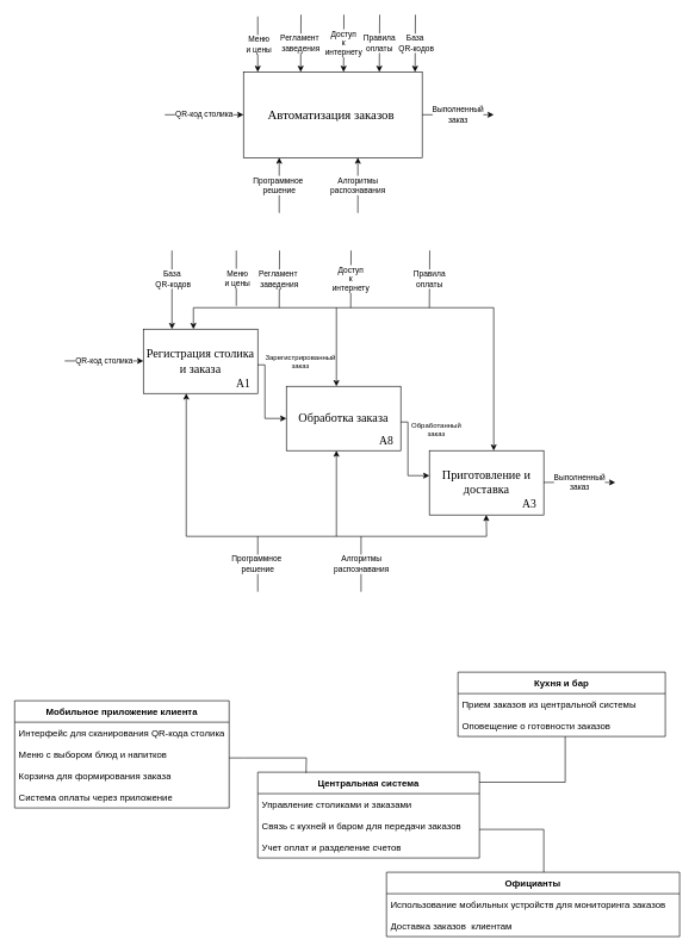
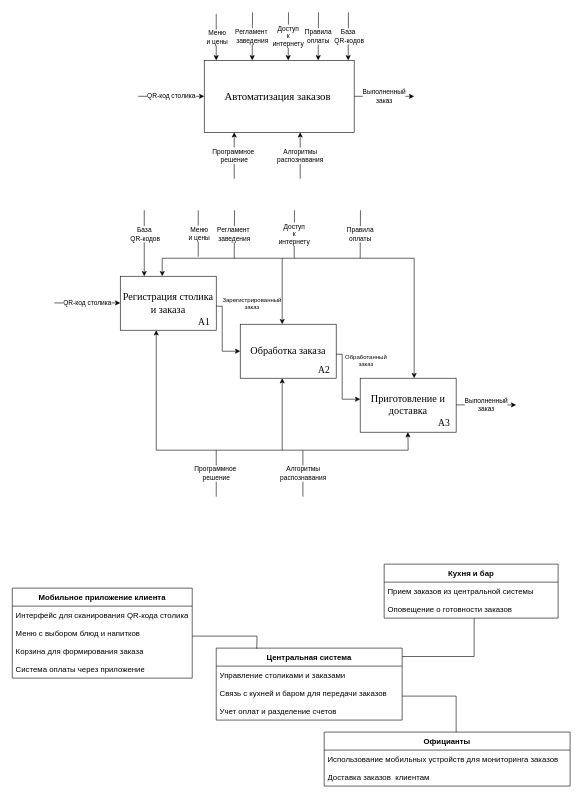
  <mxCell id="0" />
  <mxCell id="1" parent="0" />
  <mxCell id="2" value="Автоматизация заказов&amp;nbsp;" style="rounded=0;whiteSpace=wrap;html=1;fontFamily=Times New Roman;fontSize=18;" vertex="1" parent="1"><mxGeometry x="340" y="100" width="250" height="120" as="geometry" /></mxCell>
  <mxCell id="3" value="QR-код столика" style="endArrow=classic;html=1;rounded=0;entryX=0;entryY=0.5;entryDx=0;entryDy=0;" edge="1" parent="1" target="2"><mxGeometry width="50" height="50" relative="1" as="geometry"><mxPoint x="230" y="160" as="sourcePoint" /><mxPoint x="290" y="120" as="targetPoint" /></mxGeometry></mxCell>
  <mxCell id="4" value="Выполненный&lt;br&gt;заказ" style="endArrow=classic;html=1;rounded=0;" edge="1" parent="1"><mxGeometry width="50" height="50" relative="1" as="geometry"><mxPoint x="590" y="160" as="sourcePoint" /><mxPoint x="690" y="160" as="targetPoint" /></mxGeometry></mxCell>
  <mxCell id="5" value="&amp;nbsp;Меню&lt;br&gt;&amp;nbsp;и цены" style="endArrow=classic;html=1;rounded=0;entryX=0.2;entryY=-0.021;entryDx=0;entryDy=0;entryPerimeter=0;" edge="1" parent="1"><mxGeometry width="50" height="50" relative="1" as="geometry"><mxPoint x="360" y="22.52" as="sourcePoint" /><mxPoint x="360" y="100" as="targetPoint" /></mxGeometry></mxCell>
  <mxCell id="6" value="Регламент&amp;nbsp;&lt;br&gt;заведения" style="endArrow=classic;html=1;rounded=0;entryX=0.2;entryY=-0.021;entryDx=0;entryDy=0;entryPerimeter=0;" edge="1" parent="1"><mxGeometry width="50" height="50" relative="1" as="geometry"><mxPoint x="420.5" y="20" as="sourcePoint" /><mxPoint x="420" y="100" as="targetPoint" /></mxGeometry></mxCell>
  <mxCell id="7" value="Доступ&lt;br&gt;к &lt;br&gt;интернету" style="endArrow=classic;html=1;rounded=0;entryX=0.2;entryY=-0.021;entryDx=0;entryDy=0;entryPerimeter=0;" edge="1" parent="1"><mxGeometry width="50" height="50" relative="1" as="geometry"><mxPoint x="480.5" y="20" as="sourcePoint" /><mxPoint x="480" y="100" as="targetPoint" /></mxGeometry></mxCell>
  <mxCell id="8" value="Правила&lt;br&gt;оплаты" style="endArrow=classic;html=1;rounded=0;entryX=0.2;entryY=-0.021;entryDx=0;entryDy=0;entryPerimeter=0;" edge="1" parent="1"><mxGeometry width="50" height="50" relative="1" as="geometry"><mxPoint x="530.5" y="20" as="sourcePoint" /><mxPoint x="530" y="100" as="targetPoint" /></mxGeometry></mxCell>
  <mxCell id="9" value="Программное&amp;nbsp;&lt;br&gt;решение" style="endArrow=none;html=1;rounded=0;entryX=0.2;entryY=-0.021;entryDx=0;entryDy=0;entryPerimeter=0;startArrow=classic;startFill=1;endFill=0;" edge="1" parent="1"><mxGeometry width="50" height="50" relative="1" as="geometry"><mxPoint x="390" y="220" as="sourcePoint" /><mxPoint x="390" y="297.48" as="targetPoint" /></mxGeometry></mxCell>
  <mxCell id="10" value="База&lt;br&gt;&amp;nbsp;QR-кодов" style="endArrow=classic;html=1;rounded=0;entryX=0.2;entryY=-0.021;entryDx=0;entryDy=0;entryPerimeter=0;" edge="1" parent="1"><mxGeometry width="50" height="50" relative="1" as="geometry"><mxPoint x="580.5" y="20" as="sourcePoint" /><mxPoint x="580" y="100" as="targetPoint" /></mxGeometry></mxCell>
  <mxCell id="11" value="Алгоритмы&lt;br&gt;распознавания" style="endArrow=none;html=1;rounded=0;entryX=0.2;entryY=-0.021;entryDx=0;entryDy=0;entryPerimeter=0;startArrow=classic;startFill=1;endFill=0;" edge="1" parent="1"><mxGeometry width="50" height="50" relative="1" as="geometry"><mxPoint x="500" y="220" as="sourcePoint" /><mxPoint x="500" y="297.48" as="targetPoint" /></mxGeometry></mxCell>
  <mxCell id="12" value="Регистрация столика и заказа" style="rounded=0;whiteSpace=wrap;html=1;fontSize=17;fontFamily=Times New Roman;" vertex="1" parent="1"><mxGeometry x="200" y="460" width="160" height="90" as="geometry" /></mxCell>
  <mxCell id="13" value="А1" style="text;html=1;strokeColor=none;fillColor=none;align=center;verticalAlign=middle;whiteSpace=wrap;rounded=0;fontFamily=Times New Roman;fontSize=16;" vertex="1" parent="1"><mxGeometry x="310" y="520" width="60" height="30" as="geometry" /></mxCell>
  <mxCell id="14" value="Обработка заказа" style="rounded=0;whiteSpace=wrap;html=1;fontSize=17;fontFamily=Times New Roman;" vertex="1" parent="1"><mxGeometry x="400" y="540" width="160" height="90" as="geometry" /></mxCell>
- <mxCell id="15" value="А8" style="text;html=1;strokeColor=none;fillColor=none;align=center;verticalAlign=middle;whiteSpace=wrap;rounded=0;fontFamily=Times New Roman;fontSize=16;" vertex="1" parent="1"><mxGeometry x="510" y="600" width="60" height="30" as="geometry" /></mxCell>
+ <mxCell id="15" value="А2" style="text;html=1;strokeColor=none;fillColor=none;align=center;verticalAlign=middle;whiteSpace=wrap;rounded=0;fontFamily=Times New Roman;fontSize=16;" vertex="1" parent="1"><mxGeometry x="510" y="600" width="60" height="30" as="geometry" /></mxCell>
  <mxCell id="16" value="Приготовление и доставка" style="rounded=0;whiteSpace=wrap;html=1;fontSize=17;fontFamily=Times New Roman;" vertex="1" parent="1"><mxGeometry x="600" y="630" width="160" height="90" as="geometry" /></mxCell>
  <mxCell id="17" value="А3" style="text;html=1;strokeColor=none;fillColor=none;align=center;verticalAlign=middle;whiteSpace=wrap;rounded=0;fontFamily=Times New Roman;fontSize=16;" vertex="1" parent="1"><mxGeometry x="710" y="690" width="60" height="30" as="geometry" /></mxCell>
  <mxCell id="18" value="QR-код столика" style="endArrow=classic;html=1;rounded=0;entryX=0;entryY=0.5;entryDx=0;entryDy=0;" edge="1" parent="1"><mxGeometry width="50" height="50" relative="1" as="geometry"><mxPoint x="90" y="504.5" as="sourcePoint" /><mxPoint x="200" y="504.5" as="targetPoint" /></mxGeometry></mxCell>
  <mxCell id="19" value="Выполненный&lt;br&gt;заказ" style="endArrow=classic;html=1;rounded=0;" edge="1" parent="1"><mxGeometry width="50" height="50" relative="1" as="geometry"><mxPoint x="760" y="674.5" as="sourcePoint" /><mxPoint x="860" y="674.5" as="targetPoint" /></mxGeometry></mxCell>
  <mxCell id="20" value="Программное&amp;nbsp;&lt;br&gt;решение" style="endArrow=none;html=1;rounded=0;entryX=0.2;entryY=-0.021;entryDx=0;entryDy=0;entryPerimeter=0;startArrow=none;startFill=0;endFill=0;" edge="1" parent="1"><mxGeometry width="50" height="50" relative="1" as="geometry"><mxPoint x="360" y="750" as="sourcePoint" /><mxPoint x="360" y="827.48" as="targetPoint" /></mxGeometry></mxCell>
  <mxCell id="21" value="Алгоритмы&lt;br&gt;распознавания" style="endArrow=none;html=1;rounded=0;entryX=0.2;entryY=-0.021;entryDx=0;entryDy=0;entryPerimeter=0;startArrow=none;startFill=0;endFill=0;" edge="1" parent="1"><mxGeometry width="50" height="50" relative="1" as="geometry"><mxPoint x="504.5" y="750" as="sourcePoint" /><mxPoint x="504.5" y="827.48" as="targetPoint" /></mxGeometry></mxCell>
  <mxCell id="22" value="" style="endArrow=none;html=1;rounded=0;" edge="1" parent="1"><mxGeometry width="50" height="50" relative="1" as="geometry"><mxPoint x="260" y="750" as="sourcePoint" /><mxPoint x="680" y="750" as="targetPoint" /></mxGeometry></mxCell>
  <mxCell id="23" value="" style="endArrow=classic;html=1;rounded=0;" edge="1" parent="1"><mxGeometry width="50" height="50" relative="1" as="geometry"><mxPoint x="260" y="750" as="sourcePoint" /><mxPoint x="260" y="550" as="targetPoint" /></mxGeometry></mxCell>
  <mxCell id="24" value="" style="endArrow=classic;html=1;rounded=0;" edge="1" parent="1"><mxGeometry width="50" height="50" relative="1" as="geometry"><mxPoint x="470" y="750" as="sourcePoint" /><mxPoint x="470" y="630" as="targetPoint" /></mxGeometry></mxCell>
  <mxCell id="25" value="" style="endArrow=classic;html=1;rounded=0;" edge="1" parent="1"><mxGeometry width="50" height="50" relative="1" as="geometry"><mxPoint x="680" y="750" as="sourcePoint" /><mxPoint x="679.5" y="720" as="targetPoint" /></mxGeometry></mxCell>
  <mxCell id="26" value="" style="endArrow=none;html=1;rounded=0;" edge="1" parent="1"><mxGeometry width="50" height="50" relative="1" as="geometry"><mxPoint x="270" y="430" as="sourcePoint" /><mxPoint x="690" y="430" as="targetPoint" /></mxGeometry></mxCell>
  <mxCell id="27" value="" style="endArrow=classic;html=1;rounded=0;" edge="1" parent="1"><mxGeometry width="50" height="50" relative="1" as="geometry"><mxPoint x="270" y="430" as="sourcePoint" /><mxPoint x="270" y="460" as="targetPoint" /></mxGeometry></mxCell>
  <mxCell id="28" value="" style="endArrow=classic;html=1;rounded=0;" edge="1" parent="1"><mxGeometry width="50" height="50" relative="1" as="geometry"><mxPoint x="470" y="430" as="sourcePoint" /><mxPoint x="470" y="540" as="targetPoint" /></mxGeometry></mxCell>
  <mxCell id="29" value="" style="endArrow=classic;html=1;rounded=0;" edge="1" parent="1"><mxGeometry width="50" height="50" relative="1" as="geometry"><mxPoint x="690" y="430" as="sourcePoint" /><mxPoint x="690" y="630" as="targetPoint" /></mxGeometry></mxCell>
  <mxCell id="30" value="Регламент&amp;nbsp;&lt;br&gt;заведения" style="endArrow=none;html=1;rounded=0;entryX=0.2;entryY=-0.021;entryDx=0;entryDy=0;entryPerimeter=0;startArrow=none;startFill=0;endFill=0;" edge="1" parent="1"><mxGeometry width="50" height="50" relative="1" as="geometry"><mxPoint x="390.5" y="350" as="sourcePoint" /><mxPoint x="390" y="430" as="targetPoint" /></mxGeometry></mxCell>
  <mxCell id="31" value="Доступ&lt;br&gt;к &lt;br&gt;интернету" style="endArrow=none;html=1;rounded=0;entryX=0.2;entryY=-0.021;entryDx=0;entryDy=0;entryPerimeter=0;endFill=0;" edge="1" parent="1"><mxGeometry width="50" height="50" relative="1" as="geometry"><mxPoint x="490.5" y="350" as="sourcePoint" /><mxPoint x="490" y="430" as="targetPoint" /></mxGeometry></mxCell>
  <mxCell id="32" value="Правила&lt;br&gt;оплаты" style="endArrow=none;html=1;rounded=0;entryX=0.2;entryY=-0.021;entryDx=0;entryDy=0;entryPerimeter=0;endFill=0;" edge="1" parent="1"><mxGeometry width="50" height="50" relative="1" as="geometry"><mxPoint x="600.5" y="350" as="sourcePoint" /><mxPoint x="600" y="430" as="targetPoint" /></mxGeometry></mxCell>
  <mxCell id="33" value="База&lt;br&gt;&amp;nbsp;QR-кодов" style="endArrow=classic;html=1;rounded=0;entryX=0.2;entryY=-0.021;entryDx=0;entryDy=0;entryPerimeter=0;" edge="1" parent="1"><mxGeometry x="-0.273" width="50" height="50" relative="1" as="geometry"><mxPoint x="240" y="350" as="sourcePoint" /><mxPoint x="240" y="460" as="targetPoint" /><mxPoint as="offset" /></mxGeometry></mxCell>
  <mxCell id="34" value="&amp;nbsp;Меню&lt;br&gt;&amp;nbsp;и цены" style="endArrow=none;html=1;rounded=0;entryX=0.2;entryY=-0.021;entryDx=0;entryDy=0;entryPerimeter=0;endFill=0;" edge="1" parent="1"><mxGeometry width="50" height="50" relative="1" as="geometry"><mxPoint x="330" y="350" as="sourcePoint" /><mxPoint x="330" y="427.48" as="targetPoint" /></mxGeometry></mxCell>
  <mxCell id="35" value="" style="endArrow=classic;html=1;rounded=0;entryX=0;entryY=0.5;entryDx=0;entryDy=0;" edge="1" parent="1" target="14"><mxGeometry width="50" height="50" relative="1" as="geometry"><mxPoint x="360" y="510" as="sourcePoint" /><mxPoint x="410" y="458" as="targetPoint" /><Array as="points"><mxPoint x="370" y="510" /><mxPoint x="370" y="585" /></Array></mxGeometry></mxCell>
  <mxCell id="36" value="Зарегистрированный&lt;br style=&quot;font-size: 10px;&quot;&gt;заказ" style="text;html=1;strokeColor=none;fillColor=none;align=center;verticalAlign=middle;whiteSpace=wrap;rounded=0;fontSize=10;" vertex="1" parent="1"><mxGeometry x="390" y="490" width="60" height="30" as="geometry" /></mxCell>
  <mxCell id="37" value="" style="endArrow=classic;html=1;rounded=0;entryX=0;entryY=0.5;entryDx=0;entryDy=0;" edge="1" parent="1"><mxGeometry width="50" height="50" relative="1" as="geometry"><mxPoint x="560" y="590" as="sourcePoint" /><mxPoint x="600" y="665" as="targetPoint" /><Array as="points"><mxPoint x="570" y="590" /><mxPoint x="570" y="665" /></Array></mxGeometry></mxCell>
  <mxCell id="38" value="Обработанный заказ" style="text;html=1;strokeColor=none;fillColor=none;align=center;verticalAlign=middle;whiteSpace=wrap;rounded=0;fontSize=10;" vertex="1" parent="1"><mxGeometry x="580" y="585" width="60" height="30" as="geometry" /></mxCell>
  <mxCell id="39" value="Мобильное приложение клиента" style="swimlane;fontStyle=1;childLayout=stackLayout;horizontal=1;startSize=30;horizontalStack=0;resizeParent=1;resizeParentMax=0;resizeLast=0;collapsible=1;marginBottom=0;whiteSpace=wrap;html=1;fontSize=13;" vertex="1" parent="1"><mxGeometry x="20" y="980" width="300" height="150" as="geometry" /></mxCell>
  <mxCell id="40" value="Интерфейс для сканирования QR-кода столика" style="text;strokeColor=none;fillColor=none;align=left;verticalAlign=middle;spacingLeft=4;spacingRight=4;overflow=hidden;points=[[0,0.5],[1,0.5]];portConstraint=eastwest;rotatable=0;whiteSpace=wrap;html=1;fontSize=13;" vertex="1" parent="39"><mxGeometry y="30" width="300" height="30" as="geometry" /></mxCell>
  <mxCell id="41" value="Меню с выбором блюд и напитков" style="text;strokeColor=none;fillColor=none;align=left;verticalAlign=middle;spacingLeft=4;spacingRight=4;overflow=hidden;points=[[0,0.5],[1,0.5]];portConstraint=eastwest;rotatable=0;whiteSpace=wrap;html=1;fontSize=13;" vertex="1" parent="39"><mxGeometry y="60" width="300" height="30" as="geometry" /></mxCell>
  <mxCell id="42" value="Корзина для формирования заказа" style="text;strokeColor=none;fillColor=none;align=left;verticalAlign=middle;spacingLeft=4;spacingRight=4;overflow=hidden;points=[[0,0.5],[1,0.5]];portConstraint=eastwest;rotatable=0;whiteSpace=wrap;html=1;fontSize=13;" vertex="1" parent="39"><mxGeometry y="90" width="300" height="30" as="geometry" /></mxCell>
  <mxCell id="43" value="Система оплаты через приложение" style="text;strokeColor=none;fillColor=none;align=left;verticalAlign=middle;spacingLeft=4;spacingRight=4;overflow=hidden;points=[[0,0.5],[1,0.5]];portConstraint=eastwest;rotatable=0;whiteSpace=wrap;html=1;fontSize=13;" vertex="1" parent="39"><mxGeometry y="120" width="300" height="30" as="geometry" /></mxCell>
  <mxCell id="44" value="Центральная система&lt;span id=&quot;docs-internal-guid-0a16b461-7fff-e924-1c03-b902e3574920&quot; style=&quot;font-size: 13px;&quot;&gt;&lt;/span&gt;" style="swimlane;fontStyle=1;childLayout=stackLayout;horizontal=1;startSize=30;horizontalStack=0;resizeParent=1;resizeParentMax=0;resizeLast=0;collapsible=1;marginBottom=0;whiteSpace=wrap;html=1;fontSize=13;" vertex="1" parent="1"><mxGeometry x="360" y="1080" width="310" height="120" as="geometry" /></mxCell>
  <mxCell id="45" value="Управление столиками и заказами&lt;span id=&quot;docs-internal-guid-01f39aaf-7fff-52db-7e93-a660042b7b28&quot; style=&quot;font-size: 13px;&quot;&gt;&lt;/span&gt;&lt;span id=&quot;docs-internal-guid-01f39aaf-7fff-52db-7e93-a660042b7b28&quot; style=&quot;font-size: 13px;&quot;&gt;&lt;/span&gt;" style="text;strokeColor=none;fillColor=none;align=left;verticalAlign=middle;spacingLeft=4;spacingRight=4;overflow=hidden;points=[[0,0.5],[1,0.5]];portConstraint=eastwest;rotatable=0;whiteSpace=wrap;html=1;fontSize=13;" vertex="1" parent="44"><mxGeometry y="30" width="310" height="30" as="geometry" /></mxCell>
  <mxCell id="46" value="Связь с кухней и баром для передачи заказов" style="text;strokeColor=none;fillColor=none;align=left;verticalAlign=middle;spacingLeft=4;spacingRight=4;overflow=hidden;points=[[0,0.5],[1,0.5]];portConstraint=eastwest;rotatable=0;whiteSpace=wrap;html=1;fontSize=13;" vertex="1" parent="44"><mxGeometry y="60" width="310" height="30" as="geometry" /></mxCell>
  <mxCell id="47" value="Учет оплат и разделение счетов" style="text;strokeColor=none;fillColor=none;align=left;verticalAlign=middle;spacingLeft=4;spacingRight=4;overflow=hidden;points=[[0,0.5],[1,0.5]];portConstraint=eastwest;rotatable=0;whiteSpace=wrap;html=1;fontSize=13;" vertex="1" parent="44"><mxGeometry y="90" width="310" height="30" as="geometry" /></mxCell>
  <mxCell id="48" value="Кухня и бар&lt;span id=&quot;docs-internal-guid-0a16b461-7fff-e924-1c03-b902e3574920&quot; style=&quot;font-size: 13px;&quot;&gt;&lt;/span&gt;" style="swimlane;fontStyle=1;childLayout=stackLayout;horizontal=1;startSize=30;horizontalStack=0;resizeParent=1;resizeParentMax=0;resizeLast=0;collapsible=1;marginBottom=0;whiteSpace=wrap;html=1;fontSize=13;" vertex="1" parent="1"><mxGeometry x="640" y="940" width="290" height="90" as="geometry" /></mxCell>
  <mxCell id="49" value="Прием заказов из центральной системы" style="text;strokeColor=none;fillColor=none;align=left;verticalAlign=middle;spacingLeft=4;spacingRight=4;overflow=hidden;points=[[0,0.5],[1,0.5]];portConstraint=eastwest;rotatable=0;whiteSpace=wrap;html=1;fontSize=13;" vertex="1" parent="48"><mxGeometry y="30" width="290" height="30" as="geometry" /></mxCell>
  <mxCell id="50" value="Оповещение о готовности заказов" style="text;strokeColor=none;fillColor=none;align=left;verticalAlign=middle;spacingLeft=4;spacingRight=4;overflow=hidden;points=[[0,0.5],[1,0.5]];portConstraint=eastwest;rotatable=0;whiteSpace=wrap;html=1;fontSize=13;" vertex="1" parent="48"><mxGeometry y="60" width="290" height="30" as="geometry" /></mxCell>
  <mxCell id="51" value="Официанты&lt;span id=&quot;docs-internal-guid-0a16b461-7fff-e924-1c03-b902e3574920&quot; style=&quot;font-size: 13px;&quot;&gt;&lt;/span&gt;" style="swimlane;fontStyle=1;childLayout=stackLayout;horizontal=1;startSize=30;horizontalStack=0;resizeParent=1;resizeParentMax=0;resizeLast=0;collapsible=1;marginBottom=0;whiteSpace=wrap;html=1;fontSize=13;" vertex="1" parent="1"><mxGeometry x="540" y="1220" width="410" height="90" as="geometry" /></mxCell>
  <mxCell id="52" value="Использование мобильных устройств для мониторинга заказов&amp;nbsp;&lt;span id=&quot;docs-internal-guid-01f39aaf-7fff-52db-7e93-a660042b7b28&quot; style=&quot;font-size: 13px;&quot;&gt;&lt;/span&gt;" style="text;strokeColor=none;fillColor=none;align=left;verticalAlign=middle;spacingLeft=4;spacingRight=4;overflow=hidden;points=[[0,0.5],[1,0.5]];portConstraint=eastwest;rotatable=0;whiteSpace=wrap;html=1;fontSize=13;" vertex="1" parent="51"><mxGeometry y="30" width="410" height="30" as="geometry" /></mxCell>
  <mxCell id="53" value="Доставка заказов&amp;nbsp; клиентам" style="text;strokeColor=none;fillColor=none;align=left;verticalAlign=middle;spacingLeft=4;spacingRight=4;overflow=hidden;points=[[0,0.5],[1,0.5]];portConstraint=eastwest;rotatable=0;whiteSpace=wrap;html=1;fontSize=13;" vertex="1" parent="51"><mxGeometry y="60" width="410" height="30" as="geometry" /></mxCell>
  <mxCell id="54" value="" style="endArrow=none;html=1;rounded=0;entryX=0.218;entryY=0.008;entryDx=0;entryDy=0;entryPerimeter=0;" edge="1" parent="1" target="44"><mxGeometry width="50" height="50" relative="1" as="geometry"><mxPoint x="320" y="1060" as="sourcePoint" /><mxPoint x="360" y="1080" as="targetPoint" /><Array as="points"><mxPoint x="340" y="1060" /><mxPoint x="428" y="1060" /></Array></mxGeometry></mxCell>
  <mxCell id="55" value="" style="endArrow=none;html=1;rounded=0;" edge="1" parent="1"><mxGeometry width="50" height="50" relative="1" as="geometry"><mxPoint x="670" y="1094" as="sourcePoint" /><mxPoint x="790" y="1030" as="targetPoint" /><Array as="points"><mxPoint x="790" y="1094" /></Array></mxGeometry></mxCell>
  <mxCell id="56" value="" style="endArrow=none;html=1;rounded=0;" edge="1" parent="1"><mxGeometry width="50" height="50" relative="1" as="geometry"><mxPoint x="670" y="1160" as="sourcePoint" /><mxPoint x="760" y="1220" as="targetPoint" /><Array as="points"><mxPoint x="760" y="1160" /></Array></mxGeometry></mxCell>
